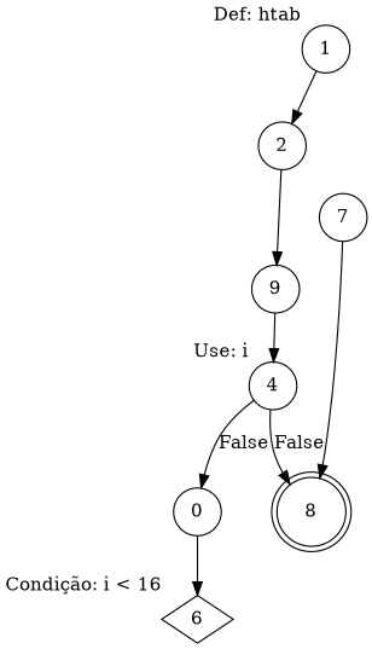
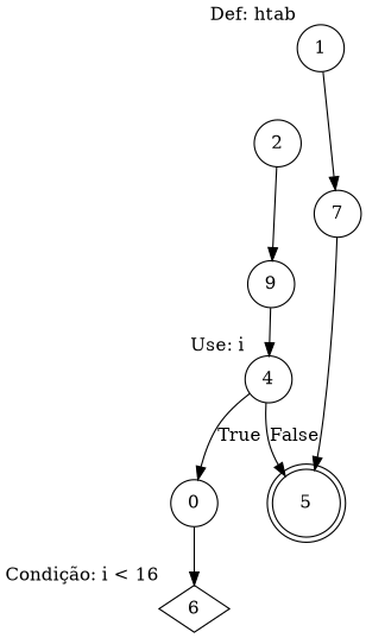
  digraph {
    rankdir=TB
    node [shape=circle]
    n1 [label=1 xlabel="Def: htab"]
    n2 [label=2]
    n3 [label=9]
    n4 [label=4 xlabel="Use: i"]
    n5 [label=0]
-   n6 [label=8 shape=doublecircle]
+   n6 [label=5 shape=doublecircle]
    n7 [label=6 shape=diamond xlabel="Condição: i < 16"]
    n8 [label=7]
-   n1 -> n2
+   n1 -> n8
    n2 -> n3
    n3 -> n4
-   n4 -> n5 [label=False]
+   n4 -> n5 [label=True]
    n4 -> n6 [label=False]
    n5 -> n7
    n8 -> n6
  }
